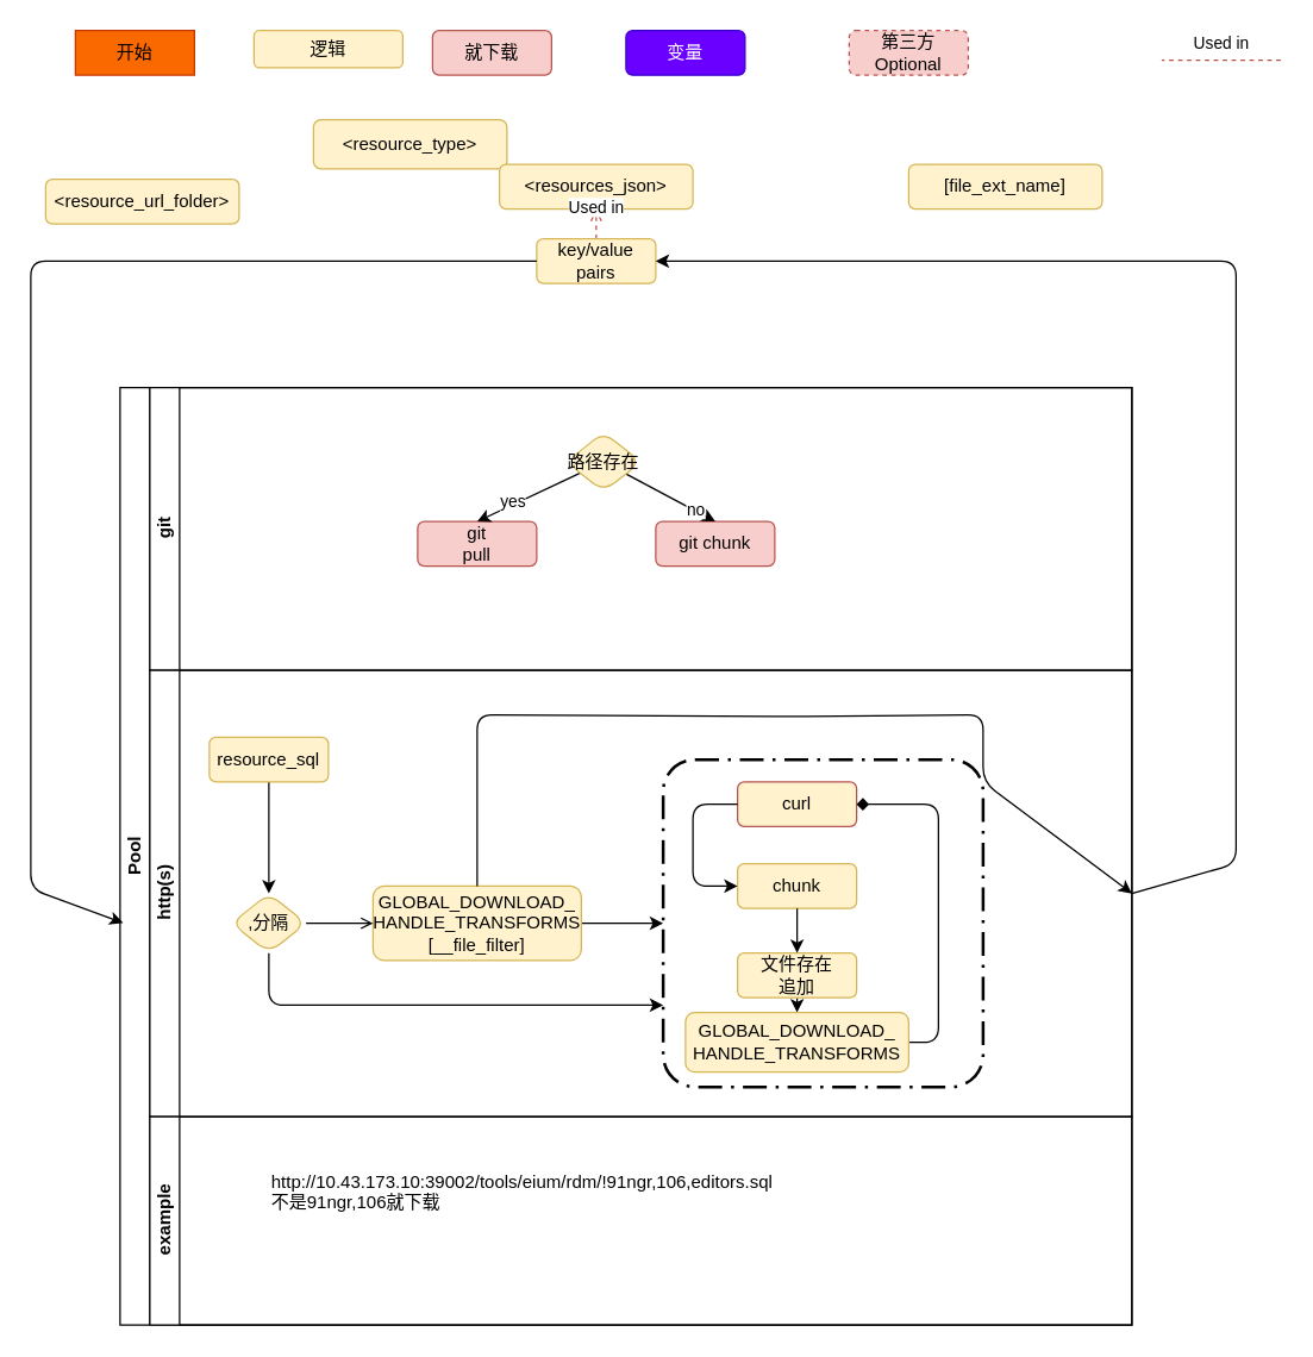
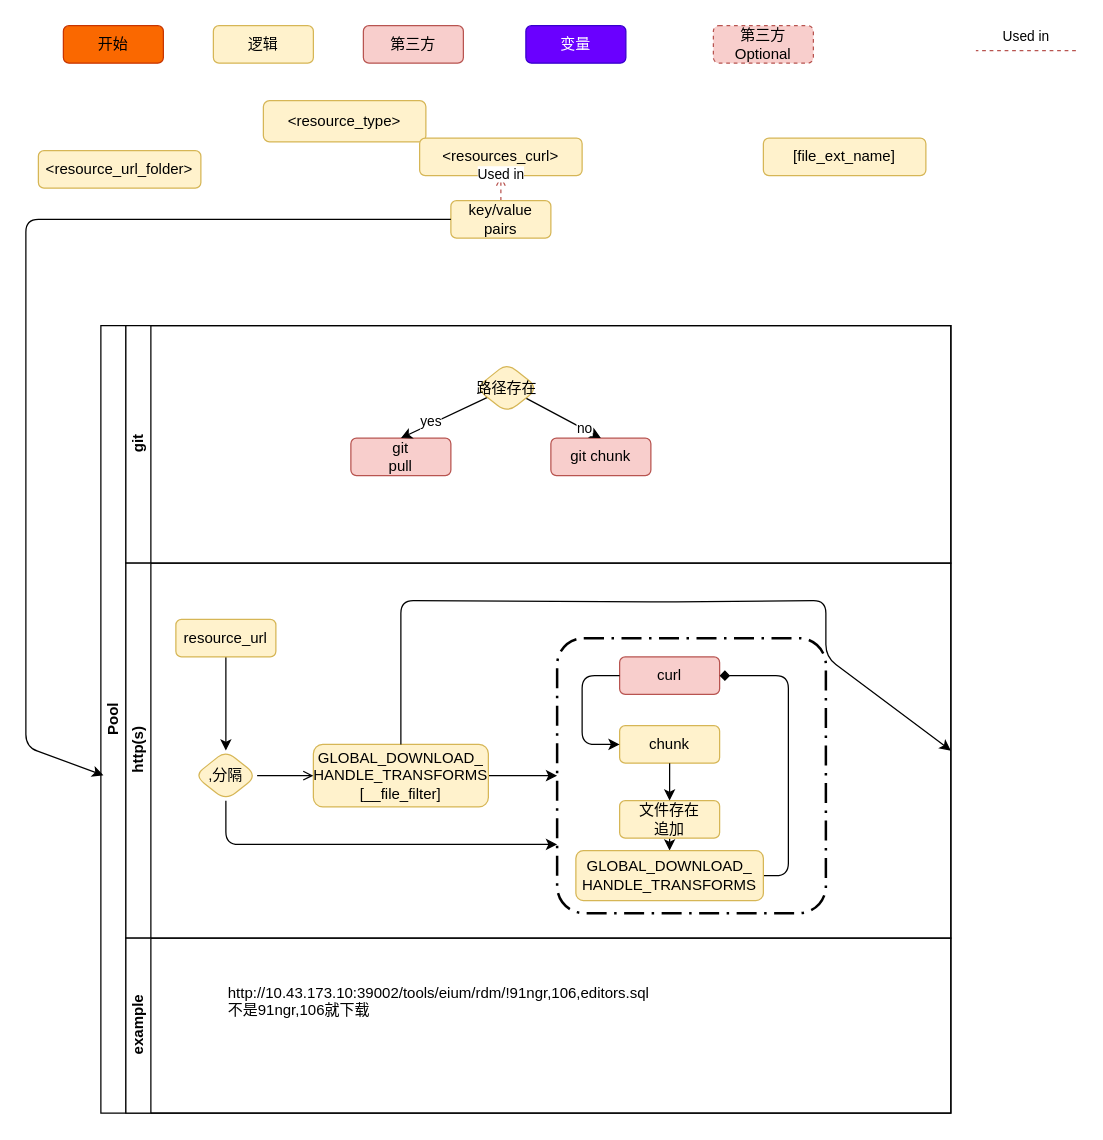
  <mxCell id="0" />
  <mxCell id="1" parent="0" />
- <mxCell id="2" value="逻辑" style="rounded=1;whiteSpace=wrap;html=1;fillColor=#fff2cc;strokeColor=#d6b656;" vertex="1" parent="1"><mxGeometry x="170" y="20" width="100" height="25" as="geometry" /></mxCell>
- <mxCell id="3" value="就下载" style="rounded=1;whiteSpace=wrap;html=1;fillColor=#f8cecc;strokeColor=#b85450;" vertex="1" parent="1"><mxGeometry x="290" y="20" width="80" height="30" as="geometry" /></mxCell>
+ <mxCell id="2" value="逻辑" style="rounded=1;whiteSpace=wrap;html=1;fillColor=#fff2cc;strokeColor=#d6b656;" vertex="1" parent="1"><mxGeometry x="170" y="20" width="80" height="30" as="geometry" /></mxCell>
+ <mxCell id="3" value="第三方" style="rounded=1;whiteSpace=wrap;html=1;fillColor=#f8cecc;strokeColor=#b85450;" vertex="1" parent="1"><mxGeometry x="290" y="20" width="80" height="30" as="geometry" /></mxCell>
  <mxCell id="4" value="变量" style="rounded=1;whiteSpace=wrap;html=1;fillColor=#6a00ff;strokeColor=#3700CC;fontColor=#ffffff;" vertex="1" parent="1"><mxGeometry x="420" y="20" width="80" height="30" as="geometry" /></mxCell>
  <mxCell id="5" value="第三方&lt;br&gt;Optional" style="rounded=1;whiteSpace=wrap;html=1;fillColor=#f8cecc;strokeColor=#b85450;dashed=1;" vertex="1" parent="1"><mxGeometry x="570" y="20" width="80" height="30" as="geometry" /></mxCell>
  <mxCell id="6" value="Used in" style="endArrow=none;dashed=1;html=1;spacingBottom=22;fillColor=#f8cecc;strokeColor=#b85450;" edge="1" parent="1"><mxGeometry width="50" height="50" relative="1" as="geometry"><mxPoint x="860" y="40" as="sourcePoint" /><mxPoint x="780" y="40" as="targetPoint" /></mxGeometry></mxCell>
- <mxCell id="7" value="开始" style="whiteSpace=wrap;html=1;fillColor=#fa6800;strokeColor=#C73500;fontColor=#000000;rounded=0;" vertex="1" parent="1"><mxGeometry x="50" y="20" width="80" height="30" as="geometry" /></mxCell>
+ <mxCell id="7" value="开始" style="rounded=1;whiteSpace=wrap;html=1;fillColor=#fa6800;strokeColor=#C73500;fontColor=#000000;" vertex="1" parent="1"><mxGeometry x="50" y="20" width="80" height="30" as="geometry" /></mxCell>
  <mxCell id="8" value="&lt;resource_file_folder&gt; &lt;resources_json&gt; &lt;resource_type&gt; [file_ext_name]" style="text;whiteSpace=wrap;html=1;fillColor=#fff2cc;strokeColor=#d6b656;align=center;verticalAlign=middle;fontColor=default;rounded=1;" vertex="1" parent="1"><mxGeometry x="610" y="110" width="130" height="30" as="geometry" /></mxCell>
  <mxCell id="9" value="&amp;lt;resource_url_folder&amp;gt;" style="text;whiteSpace=wrap;html=1;align=center;verticalAlign=middle;fillColor=#fff2cc;strokeColor=#d6b656;rounded=1;" vertex="1" parent="1"><mxGeometry x="30" y="120" width="130" height="30" as="geometry" /></mxCell>
  <mxCell id="10" value="&amp;lt;resource_type&amp;gt;" style="text;whiteSpace=wrap;html=1;align=center;verticalAlign=middle;fillColor=#fff2cc;strokeColor=#d6b656;rounded=1;" vertex="1" parent="1"><mxGeometry x="210" y="80" width="130" height="33" as="geometry" /></mxCell>
  <mxCell id="11" value="layer-a" parent="0" />
  <mxCell id="12" value="Pool" style="swimlane;html=1;childLayout=stackLayout;resizeParent=1;resizeParentMax=0;horizontal=0;startSize=20;horizontalStack=0;whiteSpace=wrap;strokeColor=default;fillColor=default;" vertex="1" parent="11"><mxGeometry x="80" y="260" width="680" height="630" as="geometry" /></mxCell>
  <mxCell id="13" value="git" style="swimlane;html=1;startSize=20;horizontal=0;strokeColor=default;fillColor=default;" vertex="1" parent="12"><mxGeometry x="20" width="660" height="190" as="geometry" /></mxCell>
  <mxCell id="14" value="git&lt;br&gt;pull" style="rounded=1;whiteSpace=wrap;html=1;fillColor=#f8cecc;strokeColor=#b85450;" vertex="1" parent="13"><mxGeometry x="180" y="90" width="80" height="30" as="geometry" /></mxCell>
  <mxCell id="15" value="git chunk" style="rounded=1;whiteSpace=wrap;html=1;fillColor=#f8cecc;strokeColor=#b85450;" vertex="1" parent="13"><mxGeometry x="340" y="90" width="80" height="30" as="geometry" /></mxCell>
  <mxCell id="16" style="edgeStyle=none;html=1;entryX=0.5;entryY=0;entryDx=0;entryDy=0;" edge="1" parent="13" source="20" target="14"><mxGeometry relative="1" as="geometry" /></mxCell>
  <mxCell id="17" value="yes" style="edgeLabel;html=1;align=center;verticalAlign=middle;resizable=0;points=[];" vertex="1" connectable="0" parent="16"><mxGeometry x="0.312" y="-2" relative="1" as="geometry"><mxPoint as="offset" /></mxGeometry></mxCell>
  <mxCell id="18" style="edgeStyle=none;html=1;entryX=0.5;entryY=0;entryDx=0;entryDy=0;" edge="1" parent="13" source="20" target="15"><mxGeometry relative="1" as="geometry" /></mxCell>
  <mxCell id="19" value="no" style="edgeLabel;html=1;align=center;verticalAlign=middle;resizable=0;points=[];" vertex="1" connectable="0" parent="18"><mxGeometry x="0.512" y="1" relative="1" as="geometry"><mxPoint x="1" as="offset" /></mxGeometry></mxCell>
  <mxCell id="20" value="路径存在" style="rhombus;whiteSpace=wrap;html=1;strokeColor=#d6b656;fillColor=#fff2cc;rounded=1;" vertex="1" parent="13"><mxGeometry x="280" y="30" width="50" height="40" as="geometry" /></mxCell>
  <mxCell id="21" value="http(s)" style="swimlane;html=1;startSize=20;horizontal=0;strokeColor=default;fillColor=default;" vertex="1" parent="12"><mxGeometry x="20" y="190" width="660" height="300" as="geometry" /></mxCell>
  <mxCell id="22" style="edgeStyle=none;html=1;" edge="1" parent="21" source="23" target="24"><mxGeometry relative="1" as="geometry" /></mxCell>
  <mxCell id="23" value="GLOBAL_DOWNLOAD_&lt;br&gt;HANDLE_TRANSFORMS&lt;br&gt;[__file_filter]" style="rounded=1;whiteSpace=wrap;html=1;fillColor=#fff2cc;strokeColor=#d6b656;" vertex="1" parent="21"><mxGeometry x="150" y="145" width="140" height="50" as="geometry" /></mxCell>
  <mxCell id="24" value="" style="points=[[0.25,0,0],[0.5,0,0],[0.75,0,0],[1,0.25,0],[1,0.5,0],[1,0.75,0],[0.75,1,0],[0.5,1,0],[0.25,1,0],[0,0.75,0],[0,0.5,0],[0,0.25,0]];rounded=1;arcSize=10;dashed=1;strokeColor=#000000;fillColor=none;gradientColor=none;dashPattern=8 3 1 3;strokeWidth=2;whiteSpace=wrap;" vertex="1" parent="21"><mxGeometry x="345" y="60" width="215" height="220" as="geometry" /></mxCell>
- <mxCell id="25" value="curl" style="rounded=1;whiteSpace=wrap;html=1;fillColor=#fff2cc;strokeColor=#b85450;" vertex="1" parent="21"><mxGeometry x="395" y="75" width="80" height="30" as="geometry" /></mxCell>
+ <mxCell id="25" value="curl" style="rounded=1;whiteSpace=wrap;html=1;fillColor=#f8cecc;strokeColor=#b85450;" vertex="1" parent="21"><mxGeometry x="395" y="75" width="80" height="30" as="geometry" /></mxCell>
  <mxCell id="26" value="chunk" style="rounded=1;whiteSpace=wrap;html=1;fillColor=#fff2cc;strokeColor=#d6b656;" vertex="1" parent="21"><mxGeometry x="395" y="130" width="80" height="30" as="geometry" /></mxCell>
  <mxCell id="27" style="edgeStyle=none;html=1;entryX=1;entryY=0.5;entryDx=0;entryDy=0;exitX=1;exitY=0.5;exitDx=0;exitDy=0;endArrow=diamond;" edge="1" parent="21" source="32" target="25"><mxGeometry relative="1" as="geometry"><Array as="points"><mxPoint x="530" y="250" /><mxPoint x="530" y="90" /></Array></mxGeometry></mxCell>
  <mxCell id="28" style="edgeStyle=none;html=1;exitX=0.5;exitY=1;exitDx=0;exitDy=0;entryX=0.5;entryY=0;entryDx=0;entryDy=0;" edge="1" parent="21" source="29" target="32"><mxGeometry relative="1" as="geometry" /></mxCell>
  <mxCell id="29" value="文件存在&lt;br&gt;追加" style="rounded=1;whiteSpace=wrap;html=1;fillColor=#fff2cc;strokeColor=#d6b656;" vertex="1" parent="21"><mxGeometry x="395" y="190" width="80" height="30" as="geometry" /></mxCell>
  <mxCell id="30" style="edgeStyle=none;html=1;entryX=0.5;entryY=0;entryDx=0;entryDy=0;" edge="1" parent="21" source="26" target="29"><mxGeometry relative="1" as="geometry" /></mxCell>
  <mxCell id="31" style="edgeStyle=none;html=1;entryX=0;entryY=0.5;entryDx=0;entryDy=0;" edge="1" parent="21" source="25" target="26"><mxGeometry relative="1" as="geometry"><mxPoint x="565" y="480.667" as="sourcePoint" /><mxPoint x="495" y="499.333" as="targetPoint" /><Array as="points"><mxPoint x="365" y="90" /><mxPoint x="365" y="145" /></Array></mxGeometry></mxCell>
  <mxCell id="32" value="GLOBAL_DOWNLOAD_&lt;br&gt;HANDLE_TRANSFORMS" style="text;whiteSpace=wrap;html=1;align=center;verticalAlign=middle;fillColor=#fff2cc;strokeColor=#d6b656;rounded=1;" vertex="1" parent="21"><mxGeometry x="360" y="230" width="150" height="40" as="geometry" /></mxCell>
  <mxCell id="33" style="edgeStyle=none;html=1;exitX=0.5;exitY=0;exitDx=0;exitDy=0;" edge="1" parent="21" source="23"><mxGeometry relative="1" as="geometry"><mxPoint x="660" y="150" as="targetPoint" /><mxPoint x="170" y="111" as="sourcePoint" /><Array as="points"><mxPoint x="220" y="30" /><mxPoint x="430" y="31" /><mxPoint x="560" y="30" /><mxPoint x="560" y="75" /></Array></mxGeometry></mxCell>
  <mxCell id="34" style="edgeStyle=none;html=1;" edge="1" parent="21" source="35" target="38"><mxGeometry relative="1" as="geometry" /></mxCell>
- <mxCell id="35" value="resource_sql" style="rounded=1;whiteSpace=wrap;html=1;fillColor=#fff2cc;strokeColor=#d6b656;" vertex="1" parent="21"><mxGeometry x="40" y="45" width="80" height="30" as="geometry" /></mxCell>
+ <mxCell id="35" value="resource_url" style="rounded=1;whiteSpace=wrap;html=1;fillColor=#fff2cc;strokeColor=#d6b656;" vertex="1" parent="21"><mxGeometry x="40" y="45" width="80" height="30" as="geometry" /></mxCell>
  <mxCell id="36" style="edgeStyle=none;html=1;entryX=0;entryY=0.5;entryDx=0;entryDy=0;endArrow=open;" edge="1" parent="21" source="38" target="23"><mxGeometry relative="1" as="geometry" /></mxCell>
  <mxCell id="37" style="edgeStyle=none;html=1;entryX=0;entryY=0.75;entryDx=0;entryDy=0;entryPerimeter=0;" edge="1" parent="21" source="38" target="24"><mxGeometry relative="1" as="geometry"><Array as="points"><mxPoint x="80" y="225" /></Array></mxGeometry></mxCell>
  <mxCell id="38" value=",分隔" style="rhombus;whiteSpace=wrap;html=1;strokeColor=#d6b656;fillColor=#fff2cc;rounded=1;" vertex="1" parent="21"><mxGeometry x="55" y="150" width="50" height="40" as="geometry" /></mxCell>
  <mxCell id="39" value="example" style="swimlane;html=1;startSize=20;horizontal=0;strokeColor=default;fillColor=default;" vertex="1" parent="12"><mxGeometry x="20" y="490" width="660" height="140" as="geometry" /></mxCell>
  <mxCell id="40" value="http://10.43.173.10:39002/tools/eium/rdm/!91ngr,106,editors.sql&lt;br&gt;不是91ngr,106就下载" style="text;whiteSpace=wrap;html=1;" vertex="1" parent="39"><mxGeometry x="80" y="30" width="370" height="40" as="geometry" /></mxCell>
- <mxCell id="41" value="&amp;lt;resources_json&amp;gt;" style="text;whiteSpace=wrap;html=1;align=center;verticalAlign=middle;fillColor=#fff2cc;strokeColor=#d6b656;rounded=1;" vertex="1" parent="11"><mxGeometry x="335" y="110" width="130" height="30" as="geometry" /></mxCell>
+ <mxCell id="41" value="&amp;lt;resources_curl&amp;gt;" style="text;whiteSpace=wrap;html=1;align=center;verticalAlign=middle;fillColor=#fff2cc;strokeColor=#d6b656;rounded=1;" vertex="1" parent="11"><mxGeometry x="335" y="110" width="130" height="30" as="geometry" /></mxCell>
  <mxCell id="42" value="Used in" style="endArrow=open;dashed=1;html=1;spacingBottom=22;fillColor=#f8cecc;strokeColor=#b85450;entryX=0.5;entryY=1;entryDx=0;entryDy=0;exitX=0.5;exitY=0;exitDx=0;exitDy=0;" edge="1" parent="11" source="43" target="41"><mxGeometry width="50" height="50" relative="1" as="geometry"><mxPoint x="600" y="479.5" as="sourcePoint" /><mxPoint x="520" y="479.5" as="targetPoint" /></mxGeometry></mxCell>
  <mxCell id="43" value="key/value pairs" style="rounded=1;whiteSpace=wrap;html=1;fillColor=#fff2cc;strokeColor=#d6b656;" vertex="1" parent="11"><mxGeometry x="360" y="160" width="80" height="30" as="geometry" /></mxCell>
  <mxCell id="44" style="edgeStyle=none;html=1;entryX=0.003;entryY=0.571;entryDx=0;entryDy=0;entryPerimeter=0;" edge="1" parent="11" source="43" target="12"><mxGeometry relative="1" as="geometry"><mxPoint x="270" y="640" as="targetPoint" /><Array as="points"><mxPoint x="20" y="175" /><mxPoint x="20" y="597" /></Array></mxGeometry></mxCell>
- <mxCell id="45" style="edgeStyle=none;html=1;entryX=1;entryY=0.5;entryDx=0;entryDy=0;exitX=1;exitY=0.5;exitDx=0;exitDy=0;" edge="1" parent="11" source="21" target="43"><mxGeometry relative="1" as="geometry"><mxPoint x="540" y="520" as="targetPoint" /><Array as="points"><mxPoint x="830" y="580" /><mxPoint x="830" y="175" /></Array></mxGeometry></mxCell>
